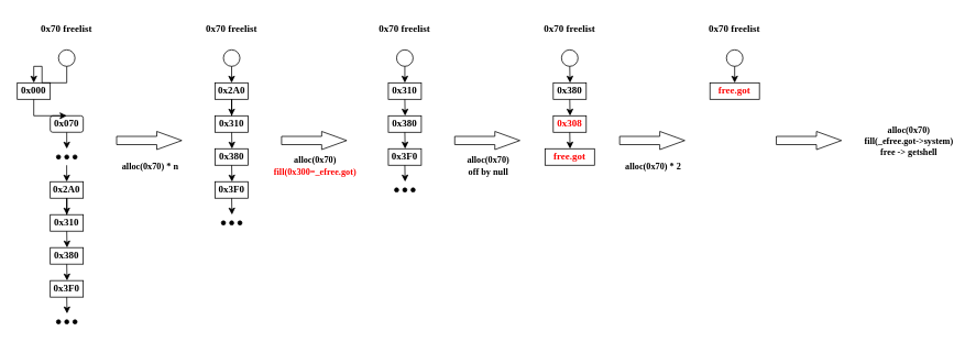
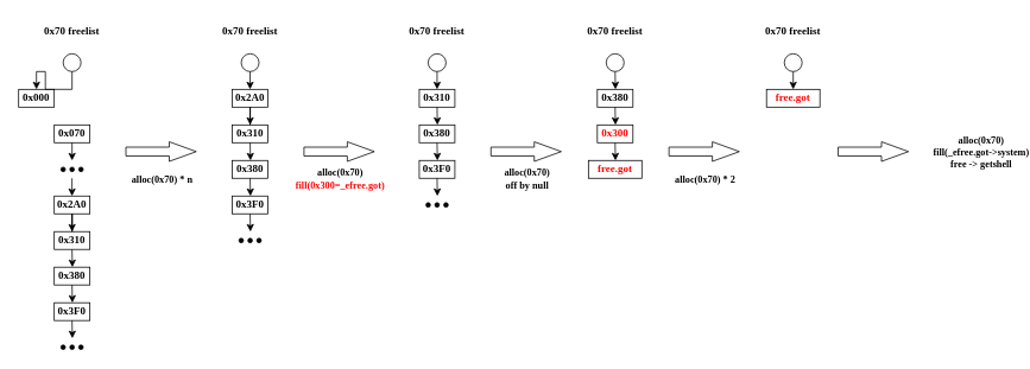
  <mxCell id="0" />
  <mxCell id="1" parent="0" />
  <mxCell id="2" value="0x70 freelist" style="text;html=1;align=center;verticalAlign=middle;whiteSpace=wrap;rounded=0;fontFamily=寒蝉圆黑体;fontStyle=1;labelBackgroundColor=none;" vertex="1" parent="1"><mxGeometry x="30" y="20" width="100" height="30" as="geometry" /></mxCell>
  <mxCell id="3" style="edgeStyle=orthogonalEdgeStyle;rounded=0;orthogonalLoop=1;jettySize=auto;html=1;exitX=0.5;exitY=1;exitDx=0;exitDy=0;entryX=0.5;entryY=0;entryDx=0;entryDy=0;fontFamily=寒蝉圆黑体;fontStyle=1;labelBackgroundColor=none;" edge="1" source="4" target="6" parent="1"><mxGeometry relative="1" as="geometry" /></mxCell>
  <mxCell id="4" value="" style="ellipse;whiteSpace=wrap;html=1;aspect=fixed;fontFamily=寒蝉圆黑体;fontStyle=1;labelBackgroundColor=none;fillColor=none;" vertex="1" parent="1"><mxGeometry x="70" y="60" width="20" height="20" as="geometry" /></mxCell>
- <mxCell id="5" value="" style="edgeStyle=orthogonalEdgeStyle;rounded=0;orthogonalLoop=1;jettySize=auto;html=1;fontFamily=寒蝉圆黑体;fontStyle=1;labelBackgroundColor=none;" edge="1" source="6" target="8" parent="1"><mxGeometry relative="1" as="geometry" /></mxCell>
  <mxCell id="6" value="0x000" style="rounded=0;whiteSpace=wrap;html=1;fontFamily=寒蝉圆黑体;fontStyle=1;labelBackgroundColor=none;fillColor=none;" vertex="1" parent="1"><mxGeometry x="20" y="100" width="40" height="20" as="geometry" /></mxCell>
  <mxCell id="7" value="" style="edgeStyle=orthogonalEdgeStyle;rounded=0;orthogonalLoop=1;jettySize=auto;html=1;fontFamily=寒蝉圆黑体;fontStyle=1;labelBackgroundColor=none;" edge="1" source="8" parent="1"><mxGeometry relative="1" as="geometry"><mxPoint x="80" y="180" as="targetPoint" /></mxGeometry></mxCell>
- <mxCell id="8" value="0x070" style="whiteSpace=wrap;html=1;fontFamily=寒蝉圆黑体;fontStyle=1;labelBackgroundColor=none;fillColor=none;rounded=1;" vertex="1" parent="1"><mxGeometry x="60" y="140" width="40" height="20" as="geometry" /></mxCell>
+ <mxCell id="8" value="0x070" style="rounded=0;whiteSpace=wrap;html=1;fontFamily=寒蝉圆黑体;fontStyle=1;labelBackgroundColor=none;fillColor=none;" vertex="1" parent="1"><mxGeometry x="60" y="140" width="40" height="20" as="geometry" /></mxCell>
  <mxCell id="9" value="" style="edgeStyle=orthogonalEdgeStyle;rounded=0;orthogonalLoop=1;jettySize=auto;html=1;fontFamily=寒蝉圆黑体;fontStyle=1;labelBackgroundColor=none;" edge="1" source="10" target="11" parent="1"><mxGeometry relative="1" as="geometry" /></mxCell>
  <mxCell id="10" value="0x2A0" style="rounded=0;whiteSpace=wrap;html=1;fontFamily=寒蝉圆黑体;fontStyle=1;labelBackgroundColor=none;fillColor=none;" vertex="1" parent="1"><mxGeometry x="60" y="220" width="40" height="20" as="geometry" /></mxCell>
  <mxCell id="11" value="0x310" style="rounded=0;whiteSpace=wrap;html=1;fontFamily=寒蝉圆黑体;fontStyle=1;labelBackgroundColor=none;fillColor=none;" vertex="1" parent="1"><mxGeometry x="60" y="260" width="40" height="20" as="geometry" /></mxCell>
  <mxCell id="12" value="" style="shape=flexArrow;endArrow=classic;html=1;rounded=0;endWidth=11.034;endSize=9.772;fontFamily=寒蝉圆黑体;fontStyle=1;labelBackgroundColor=none;fillColor=none;" edge="1" parent="1"><mxGeometry width="50" height="50" relative="1" as="geometry"><mxPoint x="140" y="170" as="sourcePoint" /><mxPoint x="220" y="170" as="targetPoint" /></mxGeometry></mxCell>
  <mxCell id="13" value="&lt;div&gt;alloc(0x70) * n&lt;/div&gt;" style="edgeLabel;html=1;align=center;verticalAlign=middle;resizable=0;points=[];fontFamily=寒蝉圆黑体;fontStyle=1;labelBackgroundColor=none;" vertex="1" connectable="0" parent="12"><mxGeometry x="0.44" y="-3" relative="1" as="geometry"><mxPoint x="-18" y="27" as="offset" /></mxGeometry></mxCell>
  <mxCell id="14" value="0x70 freelist" style="text;html=1;align=center;verticalAlign=middle;whiteSpace=wrap;rounded=0;fontFamily=寒蝉圆黑体;fontStyle=1;labelBackgroundColor=none;" vertex="1" parent="1"><mxGeometry x="230" y="20" width="100" height="30" as="geometry" /></mxCell>
  <mxCell id="15" value="" style="ellipse;whiteSpace=wrap;html=1;aspect=fixed;fontFamily=寒蝉圆黑体;fontStyle=1;labelBackgroundColor=none;fillColor=none;" vertex="1" parent="1"><mxGeometry x="270" y="60" width="20" height="20" as="geometry" /></mxCell>
  <mxCell id="16" style="edgeStyle=orthogonalEdgeStyle;rounded=0;orthogonalLoop=1;jettySize=auto;html=1;exitX=0.5;exitY=1;exitDx=0;exitDy=0;fontFamily=寒蝉圆黑体;fontStyle=1;labelBackgroundColor=none;" edge="1" parent="1"><mxGeometry relative="1" as="geometry"><mxPoint x="80.345" y="300" as="targetPoint" /><mxPoint x="80" y="280" as="sourcePoint" /></mxGeometry></mxCell>
  <mxCell id="17" value="" style="ellipse;whiteSpace=wrap;html=1;aspect=fixed;fillColor=#000000;fontFamily=寒蝉圆黑体;fontStyle=1;labelBackgroundColor=none;" vertex="1" parent="1"><mxGeometry x="67.5" y="387.5" width="5" height="5" as="geometry" /></mxCell>
  <mxCell id="18" value="" style="ellipse;whiteSpace=wrap;html=1;aspect=fixed;fillColor=#000000;fontFamily=寒蝉圆黑体;fontStyle=1;labelBackgroundColor=none;" vertex="1" parent="1"><mxGeometry x="77.5" y="387.5" width="5" height="5" as="geometry" /></mxCell>
  <mxCell id="19" value="" style="ellipse;whiteSpace=wrap;html=1;aspect=fixed;fillColor=#000000;fontFamily=寒蝉圆黑体;fontStyle=1;labelBackgroundColor=none;" vertex="1" parent="1"><mxGeometry x="87.5" y="387.5" width="5" height="5" as="geometry" /></mxCell>
  <mxCell id="20" value="" style="shape=flexArrow;endArrow=classic;html=1;rounded=0;endWidth=11.034;endSize=9.772;fontFamily=寒蝉圆黑体;fontStyle=1;labelBackgroundColor=none;fillColor=none;" edge="1" parent="1"><mxGeometry width="50" height="50" relative="1" as="geometry"><mxPoint x="340" y="170" as="sourcePoint" /><mxPoint x="420" y="170" as="targetPoint" /></mxGeometry></mxCell>
  <mxCell id="21" value="alloc(0x70)&lt;div&gt;&lt;font color=&quot;#ff0000&quot;&gt;fill(0x300=_efree.got)&lt;/font&gt;&lt;/div&gt;" style="edgeLabel;html=1;align=center;verticalAlign=middle;resizable=0;points=[];fontFamily=寒蝉圆黑体;fontStyle=1;labelBackgroundColor=none;" vertex="1" connectable="0" parent="20"><mxGeometry x="0.44" y="-3" relative="1" as="geometry"><mxPoint x="-18" y="27" as="offset" /></mxGeometry></mxCell>
  <mxCell id="22" value="0x70 freelist" style="text;html=1;align=center;verticalAlign=middle;whiteSpace=wrap;rounded=0;fontFamily=寒蝉圆黑体;fontStyle=1;labelBackgroundColor=none;" vertex="1" parent="1"><mxGeometry x="440" y="20" width="100" height="30" as="geometry" /></mxCell>
  <mxCell id="23" style="edgeStyle=orthogonalEdgeStyle;rounded=0;orthogonalLoop=1;jettySize=auto;html=1;exitX=0.5;exitY=1;exitDx=0;exitDy=0;entryX=0.5;entryY=0;entryDx=0;entryDy=0;" edge="1" parent="1" source="24" target="53"><mxGeometry relative="1" as="geometry" /></mxCell>
  <mxCell id="24" value="" style="ellipse;whiteSpace=wrap;html=1;aspect=fixed;fontFamily=寒蝉圆黑体;fontStyle=1;labelBackgroundColor=none;fillColor=none;" vertex="1" parent="1"><mxGeometry x="480" y="60" width="20" height="20" as="geometry" /></mxCell>
  <mxCell id="25" value="" style="shape=flexArrow;endArrow=classic;html=1;rounded=0;endWidth=11.034;endSize=9.772;fontFamily=寒蝉圆黑体;fontStyle=1;labelBackgroundColor=none;fillColor=none;" edge="1" parent="1"><mxGeometry width="50" height="50" relative="1" as="geometry"><mxPoint x="550" y="170" as="sourcePoint" /><mxPoint x="630" y="170" as="targetPoint" /></mxGeometry></mxCell>
  <mxCell id="26" value="alloc(0x70)&lt;div&gt;off by null&lt;/div&gt;" style="edgeLabel;html=1;align=center;verticalAlign=middle;resizable=0;points=[];fontFamily=寒蝉圆黑体;fontStyle=1;labelBackgroundColor=none;" vertex="1" connectable="0" parent="25"><mxGeometry x="0.44" y="-3" relative="1" as="geometry"><mxPoint x="-18" y="27" as="offset" /></mxGeometry></mxCell>
  <mxCell id="27" value="0x70 freelist" style="text;html=1;align=center;verticalAlign=middle;whiteSpace=wrap;rounded=0;fontFamily=寒蝉圆黑体;fontStyle=1;labelBackgroundColor=none;" vertex="1" parent="1"><mxGeometry x="840" y="20" width="100" height="30" as="geometry" /></mxCell>
  <mxCell id="28" style="edgeStyle=orthogonalEdgeStyle;rounded=0;orthogonalLoop=1;jettySize=auto;html=1;exitX=0.5;exitY=1;exitDx=0;exitDy=0;entryX=0.5;entryY=0;entryDx=0;entryDy=0;fontFamily=寒蝉圆黑体;fontStyle=1;labelBackgroundColor=none;" edge="1" parent="1" source="29" target="30"><mxGeometry relative="1" as="geometry" /></mxCell>
  <mxCell id="29" value="" style="ellipse;whiteSpace=wrap;html=1;aspect=fixed;fontFamily=寒蝉圆黑体;fontStyle=1;labelBackgroundColor=none;fillColor=none;" vertex="1" parent="1"><mxGeometry x="880" y="60" width="20" height="20" as="geometry" /></mxCell>
  <mxCell id="30" value="&lt;font color=&quot;#ff0000&quot;&gt;free.got&lt;/font&gt;" style="rounded=0;whiteSpace=wrap;html=1;fontFamily=寒蝉圆黑体;fontStyle=1;labelBackgroundColor=none;fillColor=none;" vertex="1" parent="1"><mxGeometry x="860" y="100" width="60" height="20" as="geometry" /></mxCell>
  <mxCell id="31" value="" style="shape=flexArrow;endArrow=classic;html=1;rounded=0;endWidth=11.034;endSize=9.772;fontFamily=寒蝉圆黑体;fontStyle=1;labelBackgroundColor=none;fillColor=none;" edge="1" parent="1"><mxGeometry width="50" height="50" relative="1" as="geometry"><mxPoint x="940" y="170" as="sourcePoint" /><mxPoint x="1020" y="170" as="targetPoint" /></mxGeometry></mxCell>
  <mxCell id="32" value="alloc(0x70)&lt;div&gt;fill(_efree.got-&amp;gt;system)&lt;/div&gt;&lt;div&gt;free -&amp;gt; getshell&lt;/div&gt;" style="edgeLabel;html=1;align=center;verticalAlign=middle;resizable=0;points=[];fontFamily=寒蝉圆黑体;fontStyle=1;labelBackgroundColor=none;" vertex="1" connectable="0" parent="31"><mxGeometry x="0.44" y="-3" relative="1" as="geometry"><mxPoint x="102" y="-3" as="offset" /></mxGeometry></mxCell>
  <mxCell id="33" value="" style="ellipse;whiteSpace=wrap;html=1;aspect=fixed;fillColor=#000000;fontFamily=寒蝉圆黑体;fontStyle=1;labelBackgroundColor=none;" vertex="1" parent="1"><mxGeometry x="67.5" y="187.5" width="5" height="5" as="geometry" /></mxCell>
  <mxCell id="34" value="" style="ellipse;whiteSpace=wrap;html=1;aspect=fixed;fillColor=#000000;fontFamily=寒蝉圆黑体;fontStyle=1;labelBackgroundColor=none;" vertex="1" parent="1"><mxGeometry x="77.5" y="187.5" width="5" height="5" as="geometry" /></mxCell>
  <mxCell id="35" value="" style="ellipse;whiteSpace=wrap;html=1;aspect=fixed;fillColor=#000000;fontFamily=寒蝉圆黑体;fontStyle=1;labelBackgroundColor=none;" vertex="1" parent="1"><mxGeometry x="87.5" y="187.5" width="5" height="5" as="geometry" /></mxCell>
  <mxCell id="36" value="" style="edgeStyle=orthogonalEdgeStyle;rounded=0;orthogonalLoop=1;jettySize=auto;html=1;fontFamily=寒蝉圆黑体;fontStyle=1;labelBackgroundColor=none;" edge="1" parent="1"><mxGeometry relative="1" as="geometry"><mxPoint x="79.93" y="200" as="sourcePoint" /><mxPoint x="79.93" y="220" as="targetPoint" /></mxGeometry></mxCell>
  <mxCell id="37" value="0x380" style="rounded=0;whiteSpace=wrap;html=1;fontFamily=寒蝉圆黑体;fontStyle=1;labelBackgroundColor=none;fillColor=none;" vertex="1" parent="1"><mxGeometry x="60" y="300" width="40" height="20" as="geometry" /></mxCell>
  <mxCell id="38" style="edgeStyle=orthogonalEdgeStyle;rounded=0;orthogonalLoop=1;jettySize=auto;html=1;exitX=0.5;exitY=1;exitDx=0;exitDy=0;fontFamily=寒蝉圆黑体;fontStyle=1;labelBackgroundColor=none;" edge="1" parent="1"><mxGeometry relative="1" as="geometry"><mxPoint x="80.345" y="340" as="targetPoint" /><mxPoint x="80" y="320" as="sourcePoint" /></mxGeometry></mxCell>
  <mxCell id="39" value="0x3F0" style="rounded=0;whiteSpace=wrap;html=1;fontFamily=寒蝉圆黑体;fontStyle=1;labelBackgroundColor=none;fillColor=none;" vertex="1" parent="1"><mxGeometry x="60" y="340" width="40" height="20" as="geometry" /></mxCell>
  <mxCell id="40" style="edgeStyle=orthogonalEdgeStyle;rounded=0;orthogonalLoop=1;jettySize=auto;html=1;exitX=0.5;exitY=1;exitDx=0;exitDy=0;fontFamily=寒蝉圆黑体;fontStyle=1;labelBackgroundColor=none;" edge="1" parent="1"><mxGeometry relative="1" as="geometry"><mxPoint x="80.345" y="380" as="targetPoint" /><mxPoint x="80" y="360" as="sourcePoint" /></mxGeometry></mxCell>
  <mxCell id="41" value="" style="edgeStyle=orthogonalEdgeStyle;rounded=0;orthogonalLoop=1;jettySize=auto;html=1;fontFamily=寒蝉圆黑体;fontStyle=1;labelBackgroundColor=none;" edge="1" source="42" target="43" parent="1"><mxGeometry relative="1" as="geometry" /></mxCell>
  <mxCell id="42" value="0x2A0" style="rounded=0;whiteSpace=wrap;html=1;fontFamily=寒蝉圆黑体;fontStyle=1;labelBackgroundColor=none;fillColor=none;" vertex="1" parent="1"><mxGeometry x="260" y="100" width="40" height="20" as="geometry" /></mxCell>
  <mxCell id="43" value="0x310" style="rounded=0;whiteSpace=wrap;html=1;fontFamily=寒蝉圆黑体;fontStyle=1;labelBackgroundColor=none;fillColor=none;" vertex="1" parent="1"><mxGeometry x="260" y="140" width="40" height="20" as="geometry" /></mxCell>
  <mxCell id="44" style="edgeStyle=orthogonalEdgeStyle;rounded=0;orthogonalLoop=1;jettySize=auto;html=1;exitX=0.5;exitY=1;exitDx=0;exitDy=0;fontFamily=寒蝉圆黑体;fontStyle=1;labelBackgroundColor=none;" edge="1" parent="1"><mxGeometry relative="1" as="geometry"><mxPoint x="280.345" y="180" as="targetPoint" /><mxPoint x="280" y="160" as="sourcePoint" /></mxGeometry></mxCell>
  <mxCell id="45" value="" style="ellipse;whiteSpace=wrap;html=1;aspect=fixed;fillColor=#000000;fontFamily=寒蝉圆黑体;fontStyle=1;labelBackgroundColor=none;" vertex="1" parent="1"><mxGeometry x="267.5" y="267.5" width="5" height="5" as="geometry" /></mxCell>
  <mxCell id="46" value="" style="ellipse;whiteSpace=wrap;html=1;aspect=fixed;fillColor=#000000;fontFamily=寒蝉圆黑体;fontStyle=1;labelBackgroundColor=none;" vertex="1" parent="1"><mxGeometry x="277.5" y="267.5" width="5" height="5" as="geometry" /></mxCell>
  <mxCell id="47" value="" style="ellipse;whiteSpace=wrap;html=1;aspect=fixed;fillColor=#000000;fontFamily=寒蝉圆黑体;fontStyle=1;labelBackgroundColor=none;" vertex="1" parent="1"><mxGeometry x="287.5" y="267.5" width="5" height="5" as="geometry" /></mxCell>
  <mxCell id="48" value="" style="edgeStyle=orthogonalEdgeStyle;rounded=0;orthogonalLoop=1;jettySize=auto;html=1;fontFamily=寒蝉圆黑体;fontStyle=1;labelBackgroundColor=none;" edge="1" parent="1"><mxGeometry relative="1" as="geometry"><mxPoint x="279.93" y="80" as="sourcePoint" /><mxPoint x="279.93" y="100" as="targetPoint" /></mxGeometry></mxCell>
  <mxCell id="49" value="0x380" style="rounded=0;whiteSpace=wrap;html=1;fontFamily=寒蝉圆黑体;fontStyle=1;labelBackgroundColor=none;fillColor=none;" vertex="1" parent="1"><mxGeometry x="260" y="180" width="40" height="20" as="geometry" /></mxCell>
  <mxCell id="50" style="edgeStyle=orthogonalEdgeStyle;rounded=0;orthogonalLoop=1;jettySize=auto;html=1;exitX=0.5;exitY=1;exitDx=0;exitDy=0;fontFamily=寒蝉圆黑体;fontStyle=1;labelBackgroundColor=none;" edge="1" parent="1"><mxGeometry relative="1" as="geometry"><mxPoint x="280.345" y="220" as="targetPoint" /><mxPoint x="280" y="200" as="sourcePoint" /></mxGeometry></mxCell>
  <mxCell id="51" value="0x3F0" style="rounded=0;whiteSpace=wrap;html=1;fontFamily=寒蝉圆黑体;fontStyle=1;labelBackgroundColor=none;fillColor=none;" vertex="1" parent="1"><mxGeometry x="260" y="220" width="40" height="20" as="geometry" /></mxCell>
  <mxCell id="52" style="edgeStyle=orthogonalEdgeStyle;rounded=0;orthogonalLoop=1;jettySize=auto;html=1;exitX=0.5;exitY=1;exitDx=0;exitDy=0;fontFamily=寒蝉圆黑体;fontStyle=1;labelBackgroundColor=none;" edge="1" parent="1"><mxGeometry relative="1" as="geometry"><mxPoint x="280.345" y="260" as="targetPoint" /><mxPoint x="280" y="240" as="sourcePoint" /></mxGeometry></mxCell>
  <mxCell id="53" value="0x310" style="rounded=0;whiteSpace=wrap;html=1;fontFamily=寒蝉圆黑体;fontStyle=1;labelBackgroundColor=none;fillColor=none;" vertex="1" parent="1"><mxGeometry x="470" y="100" width="40" height="20" as="geometry" /></mxCell>
  <mxCell id="54" style="edgeStyle=orthogonalEdgeStyle;rounded=0;orthogonalLoop=1;jettySize=auto;html=1;exitX=0.5;exitY=1;exitDx=0;exitDy=0;fontFamily=寒蝉圆黑体;fontStyle=1;labelBackgroundColor=none;" edge="1" parent="1"><mxGeometry relative="1" as="geometry"><mxPoint x="490.345" y="140" as="targetPoint" /><mxPoint x="490" y="120" as="sourcePoint" /></mxGeometry></mxCell>
  <mxCell id="55" value="" style="ellipse;whiteSpace=wrap;html=1;aspect=fixed;fillColor=#000000;fontFamily=寒蝉圆黑体;fontStyle=1;labelBackgroundColor=none;" vertex="1" parent="1"><mxGeometry x="477.5" y="227.5" width="5" height="5" as="geometry" /></mxCell>
  <mxCell id="56" value="" style="ellipse;whiteSpace=wrap;html=1;aspect=fixed;fillColor=#000000;fontFamily=寒蝉圆黑体;fontStyle=1;labelBackgroundColor=none;" vertex="1" parent="1"><mxGeometry x="487.5" y="227.5" width="5" height="5" as="geometry" /></mxCell>
  <mxCell id="57" value="" style="ellipse;whiteSpace=wrap;html=1;aspect=fixed;fillColor=#000000;fontFamily=寒蝉圆黑体;fontStyle=1;labelBackgroundColor=none;" vertex="1" parent="1"><mxGeometry x="497.5" y="227.5" width="5" height="5" as="geometry" /></mxCell>
  <mxCell id="58" value="0x380" style="rounded=0;whiteSpace=wrap;html=1;fontFamily=寒蝉圆黑体;fontStyle=1;labelBackgroundColor=none;fillColor=none;" vertex="1" parent="1"><mxGeometry x="470" y="140" width="40" height="20" as="geometry" /></mxCell>
  <mxCell id="59" style="edgeStyle=orthogonalEdgeStyle;rounded=0;orthogonalLoop=1;jettySize=auto;html=1;exitX=0.5;exitY=1;exitDx=0;exitDy=0;fontFamily=寒蝉圆黑体;fontStyle=1;labelBackgroundColor=none;" edge="1" parent="1"><mxGeometry relative="1" as="geometry"><mxPoint x="490.345" y="180" as="targetPoint" /><mxPoint x="490" y="160" as="sourcePoint" /></mxGeometry></mxCell>
  <mxCell id="60" value="0x3F0" style="rounded=0;whiteSpace=wrap;html=1;fontFamily=寒蝉圆黑体;fontStyle=1;labelBackgroundColor=none;fillColor=none;" vertex="1" parent="1"><mxGeometry x="470" y="180" width="40" height="20" as="geometry" /></mxCell>
  <mxCell id="61" style="edgeStyle=orthogonalEdgeStyle;rounded=0;orthogonalLoop=1;jettySize=auto;html=1;exitX=0.5;exitY=1;exitDx=0;exitDy=0;fontFamily=寒蝉圆黑体;fontStyle=1;labelBackgroundColor=none;" edge="1" parent="1"><mxGeometry relative="1" as="geometry"><mxPoint x="490.345" y="220" as="targetPoint" /><mxPoint x="490" y="200" as="sourcePoint" /></mxGeometry></mxCell>
  <mxCell id="62" value="0x70 freelist" style="text;html=1;align=center;verticalAlign=middle;whiteSpace=wrap;rounded=0;fontFamily=寒蝉圆黑体;fontStyle=1;labelBackgroundColor=none;" vertex="1" parent="1"><mxGeometry x="640" y="20" width="100" height="30" as="geometry" /></mxCell>
  <mxCell id="63" value="" style="ellipse;whiteSpace=wrap;html=1;aspect=fixed;fontFamily=寒蝉圆黑体;fontStyle=1;labelBackgroundColor=none;fillColor=none;" vertex="1" parent="1"><mxGeometry x="680" y="60" width="20" height="20" as="geometry" /></mxCell>
  <mxCell id="64" style="edgeStyle=orthogonalEdgeStyle;rounded=0;orthogonalLoop=1;jettySize=auto;html=1;exitX=0.5;exitY=1;exitDx=0;exitDy=0;fontFamily=寒蝉圆黑体;fontStyle=1;labelBackgroundColor=none;" edge="1" parent="1"><mxGeometry relative="1" as="geometry"><mxPoint x="690.345" y="100" as="targetPoint" /><mxPoint x="690" y="80" as="sourcePoint" /></mxGeometry></mxCell>
  <mxCell id="65" value="0x380" style="rounded=0;whiteSpace=wrap;html=1;fontFamily=寒蝉圆黑体;fontStyle=1;labelBackgroundColor=none;fillColor=none;" vertex="1" parent="1"><mxGeometry x="670" y="100" width="40" height="20" as="geometry" /></mxCell>
  <mxCell id="66" style="edgeStyle=orthogonalEdgeStyle;rounded=0;orthogonalLoop=1;jettySize=auto;html=1;exitX=0.5;exitY=1;exitDx=0;exitDy=0;fontFamily=寒蝉圆黑体;fontStyle=1;labelBackgroundColor=none;" edge="1" parent="1"><mxGeometry relative="1" as="geometry"><mxPoint x="690.345" y="140" as="targetPoint" /><mxPoint x="690" y="120" as="sourcePoint" /></mxGeometry></mxCell>
- <mxCell id="67" value="&lt;font color=&quot;#ff0000&quot;&gt;0x308&lt;/font&gt;" style="rounded=0;whiteSpace=wrap;html=1;fontFamily=寒蝉圆黑体;fontStyle=1;labelBackgroundColor=none;fillColor=none;" vertex="1" parent="1"><mxGeometry x="670" y="140" width="40" height="20" as="geometry" /></mxCell>
+ <mxCell id="67" value="&lt;font color=&quot;#ff0000&quot;&gt;0x300&lt;/font&gt;" style="rounded=0;whiteSpace=wrap;html=1;fontFamily=寒蝉圆黑体;fontStyle=1;labelBackgroundColor=none;fillColor=none;" vertex="1" parent="1"><mxGeometry x="670" y="140" width="40" height="20" as="geometry" /></mxCell>
  <mxCell id="68" style="edgeStyle=orthogonalEdgeStyle;rounded=0;orthogonalLoop=1;jettySize=auto;html=1;exitX=0.5;exitY=1;exitDx=0;exitDy=0;fontFamily=寒蝉圆黑体;fontStyle=1;labelBackgroundColor=none;" edge="1" parent="1"><mxGeometry relative="1" as="geometry"><mxPoint x="690.345" y="180" as="targetPoint" /><mxPoint x="690" y="160" as="sourcePoint" /></mxGeometry></mxCell>
  <mxCell id="69" value="&lt;font color=&quot;#ff0000&quot;&gt;free.got&lt;/font&gt;" style="rounded=0;whiteSpace=wrap;html=1;fontFamily=寒蝉圆黑体;fontStyle=1;labelBackgroundColor=none;fillColor=none;" vertex="1" parent="1"><mxGeometry x="660" y="180" width="60" height="20" as="geometry" /></mxCell>
  <mxCell id="70" value="" style="shape=flexArrow;endArrow=classic;html=1;rounded=0;endWidth=11.034;endSize=9.772;fontFamily=寒蝉圆黑体;fontStyle=1;labelBackgroundColor=none;fillColor=none;" edge="1" parent="1"><mxGeometry width="50" height="50" relative="1" as="geometry"><mxPoint x="750" y="170" as="sourcePoint" /><mxPoint x="830" y="170" as="targetPoint" /></mxGeometry></mxCell>
  <mxCell id="71" value="alloc(0x70) * 2" style="edgeLabel;html=1;align=center;verticalAlign=middle;resizable=0;points=[];fontFamily=寒蝉圆黑体;fontStyle=1;labelBackgroundColor=none;" vertex="1" connectable="0" parent="70"><mxGeometry x="0.44" y="-3" relative="1" as="geometry"><mxPoint x="-18" y="27" as="offset" /></mxGeometry></mxCell>
